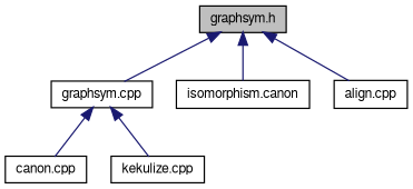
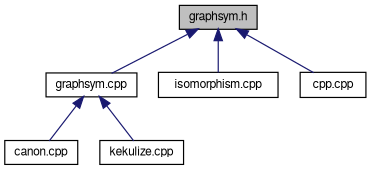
  digraph {
    node [color=black fillcolor=white fontname=FreeSans fontsize=10 shape=record style=filled]
    edge [color=midnightblue dir=back fontname=FreeSans fontsize=10 labelfontname=FreeSans labelfontsize=10 style=solid]
    n1 [fillcolor=grey75 fontcolor=black height=0.2 label="graphsym.h" width=0.4]
    n2 [height=0.2 label="graphsym.cpp" width=0.4]
-   n3 [height=0.2 label="isomorphism.canon" width=0.4]
-   n4 [height=0.2 label="align.cpp" width=0.4]
+   n3 [height=0.2 label="isomorphism.cpp" width=0.4]
+   n4 [height=0.2 label="cpp.cpp" width=0.4]
    n5 [height=0.2 label="canon.cpp" width=0.4]
    n6 [height=0.2 label="kekulize.cpp" width=0.4]
    n1 -> n2
    n1 -> n3
    n1 -> n4
    n2 -> n5
    n2 -> n6
  }
